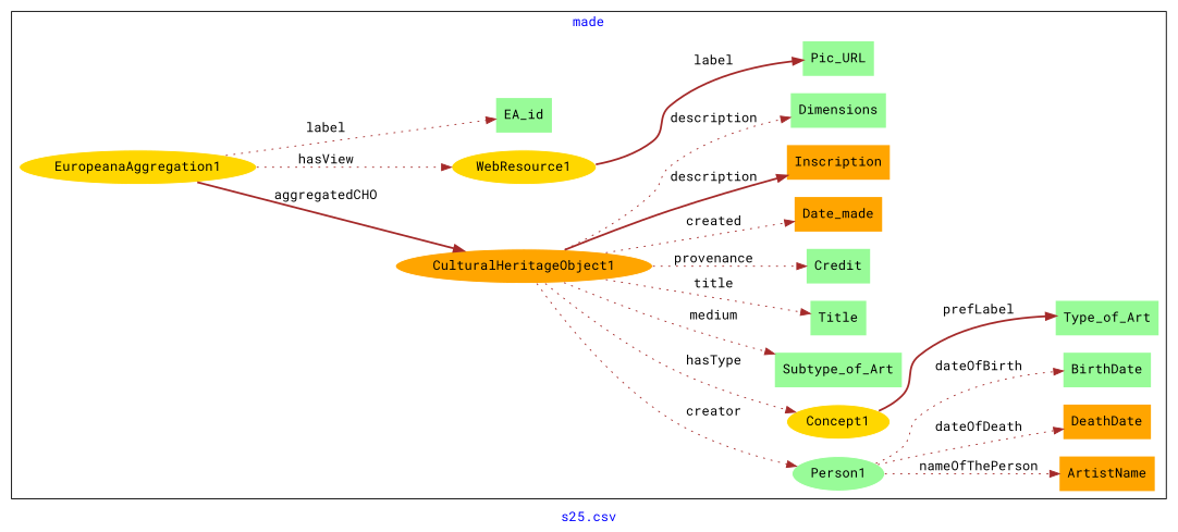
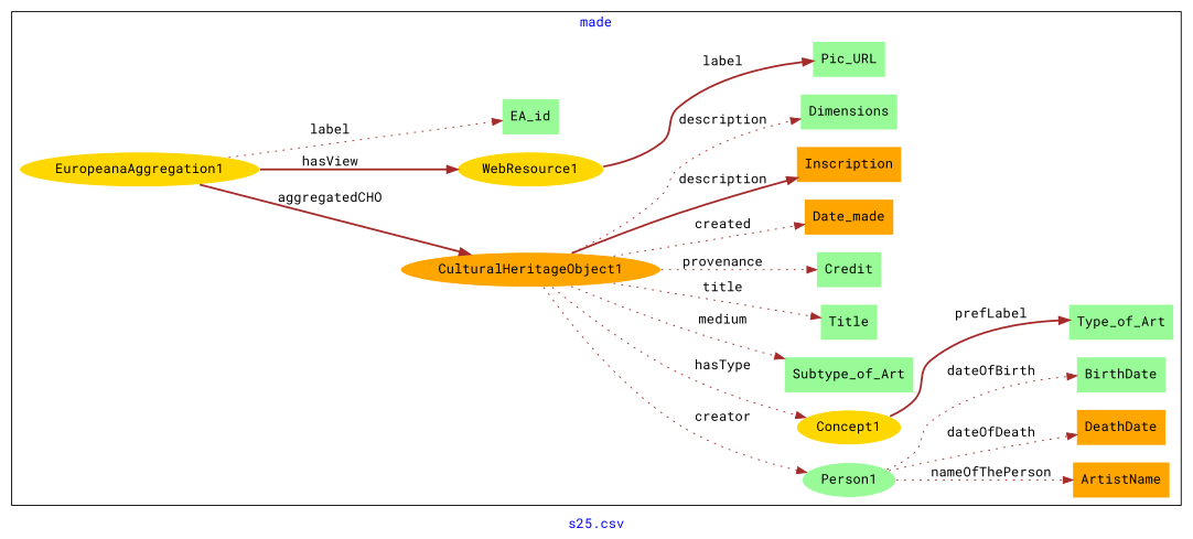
  digraph {
    fontcolor=blue
    fontname="Roboto Mono"
    label="s25.csv"
    rankdir=LR
    remincross=true
    node [fillcolor=palegreen fontname="Roboto Mono" style=filled shape=plaintext]
    edge [color=brown fontcolor=black fontname="Roboto Mono" style=dotted]
    n1 [color=white fillcolor=orange label=CulturalHeritageObject1 shape=""]
    n2 [color=white label=Person1 shape=""]
    n3 [color=white fillcolor=gold label=Concept1 shape=""]
    n4 [color=white fillcolor=gold label=EuropeanaAggregation1 shape=""]
    n5 [color=white fillcolor=gold label=WebResource1 shape=""]
    n6 [label=Type_of_Art]
    n7 [label=Subtype_of_Art]
    n8 [label=Title]
    n9 [label=Credit]
    n10 [fillcolor=orange label=Date_made]
    n11 [fillcolor=orange label=Inscription]
    n12 [fillcolor=orange label=ArtistName]
    n13 [label=Dimensions]
    n14 [label=Pic_URL]
    n15 [fillcolor=orange label=DeathDate]
    n16 [label=BirthDate]
    n17 [label=EA_id]
    subgraph cluster_1 {
      label=made
      n1
      n2
      n3
      n4
      n5
      n6
      n7
      n8
      n9
      n10
      n11
      n12
      n13
      n14
      n15
      n16
      n17
    }
    n1 -> n2 [label=creator]
    n1 -> n3 [label=hasType]
    n1 -> n7 [label=medium]
    n1 -> n8 [label=title]
    n1 -> n9 [label=provenance]
    n1 -> n10 [label=created]
    n1 -> n11 [label=description style=bold]
    n1 -> n13 [label=description]
    n2 -> n12 [label=nameOfThePerson]
    n2 -> n15 [label=dateOfDeath]
    n2 -> n16 [label=dateOfBirth]
    n3 -> n6 [label=prefLabel style=bold]
    n4 -> n1 [label=aggregatedCHO style=bold]
-   n4 -> n5 [label=hasView]
+   n4 -> n5 [label=hasView style=bold]
    n4 -> n17 [label=label]
    n5 -> n14 [label=label style=bold]
  }
